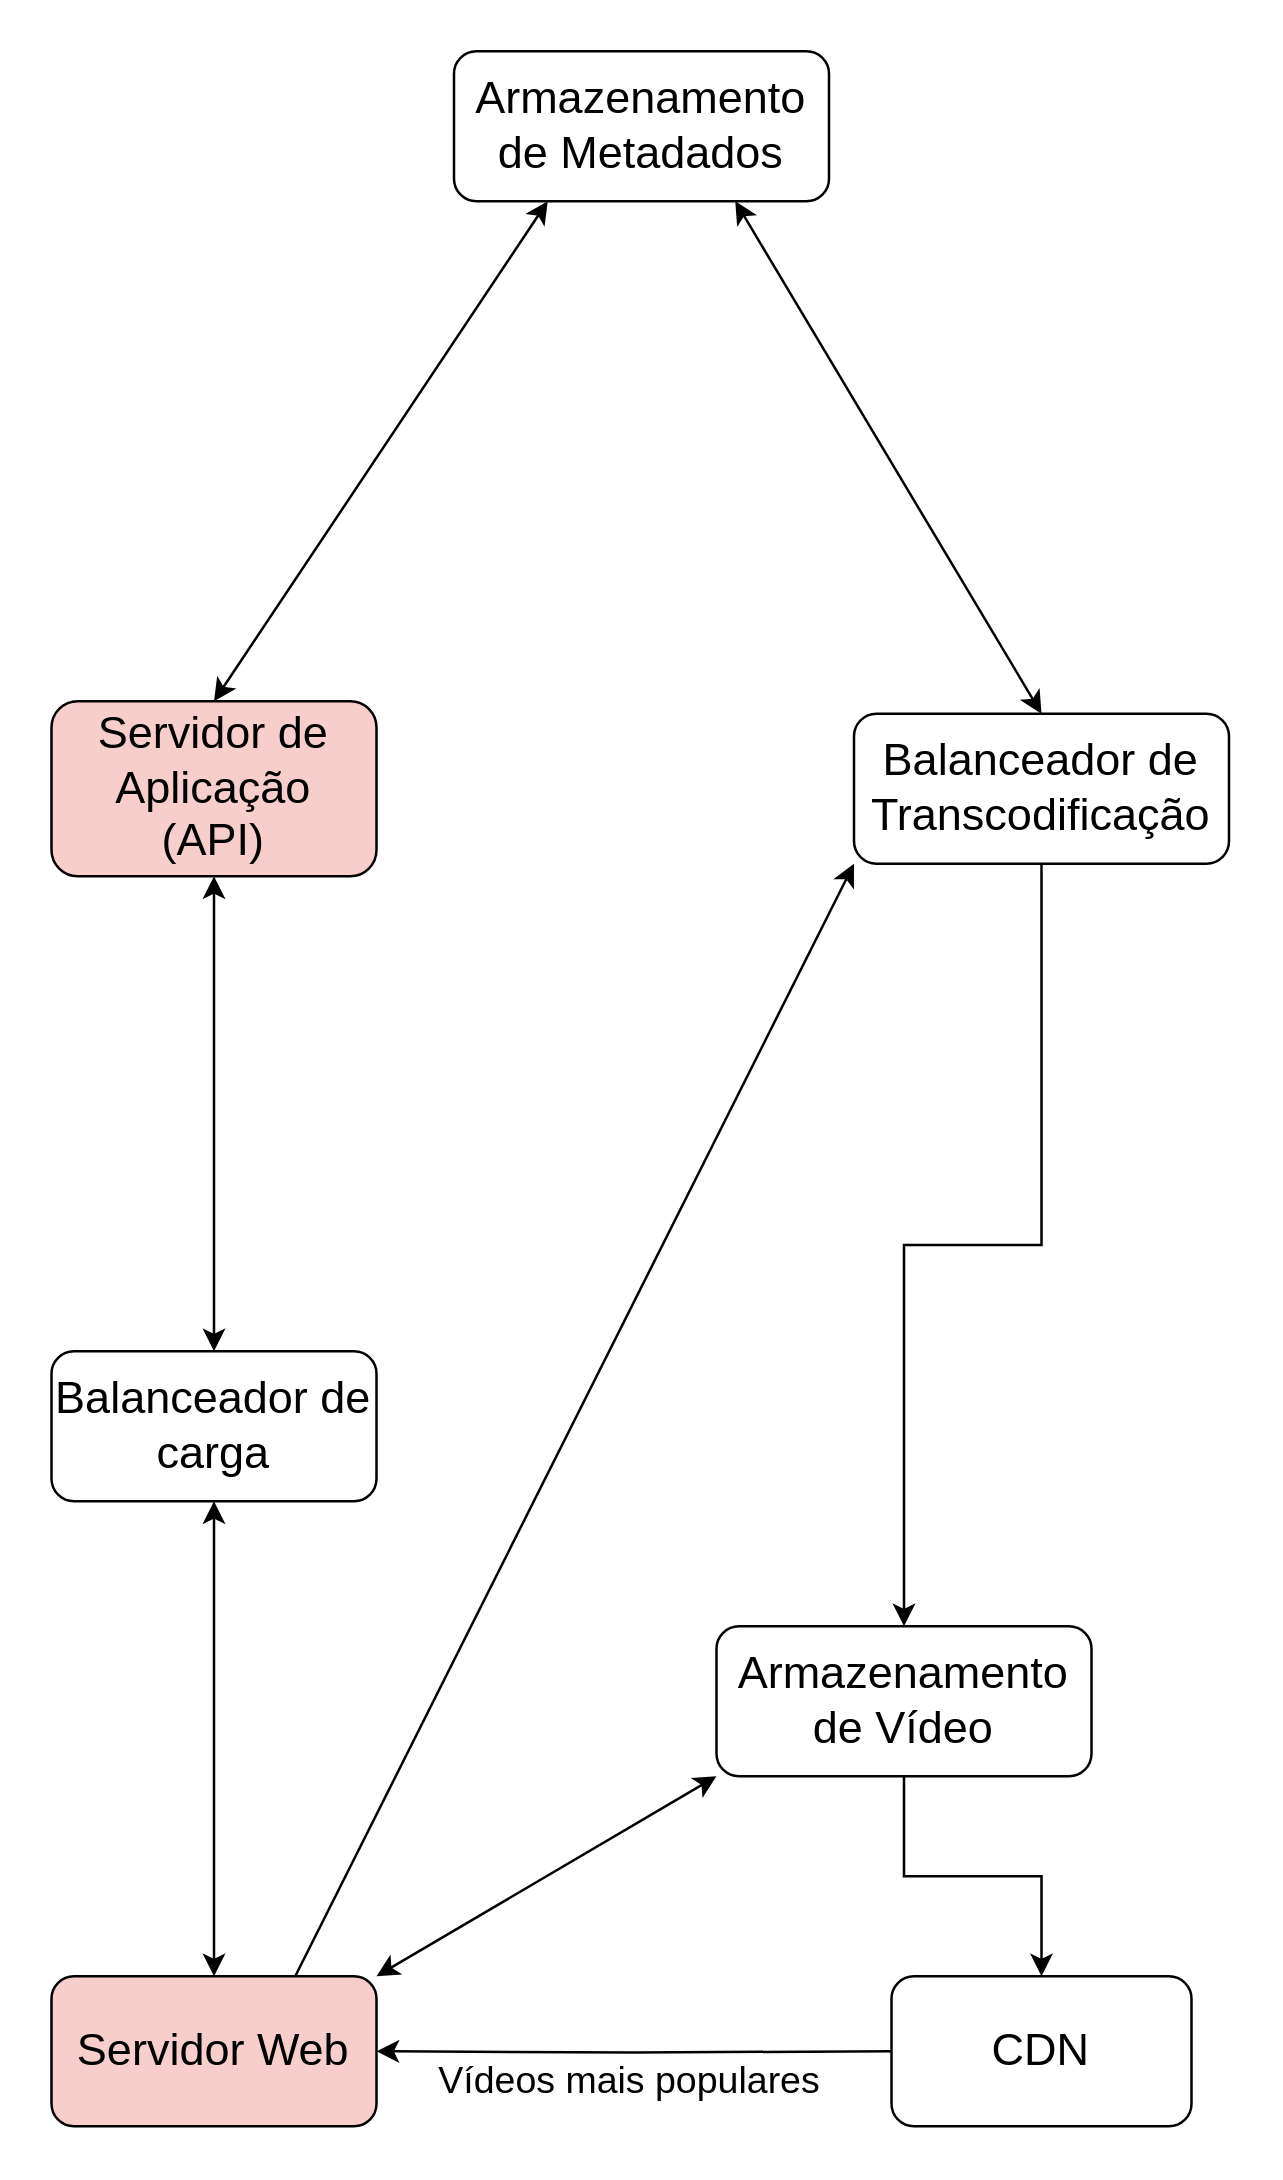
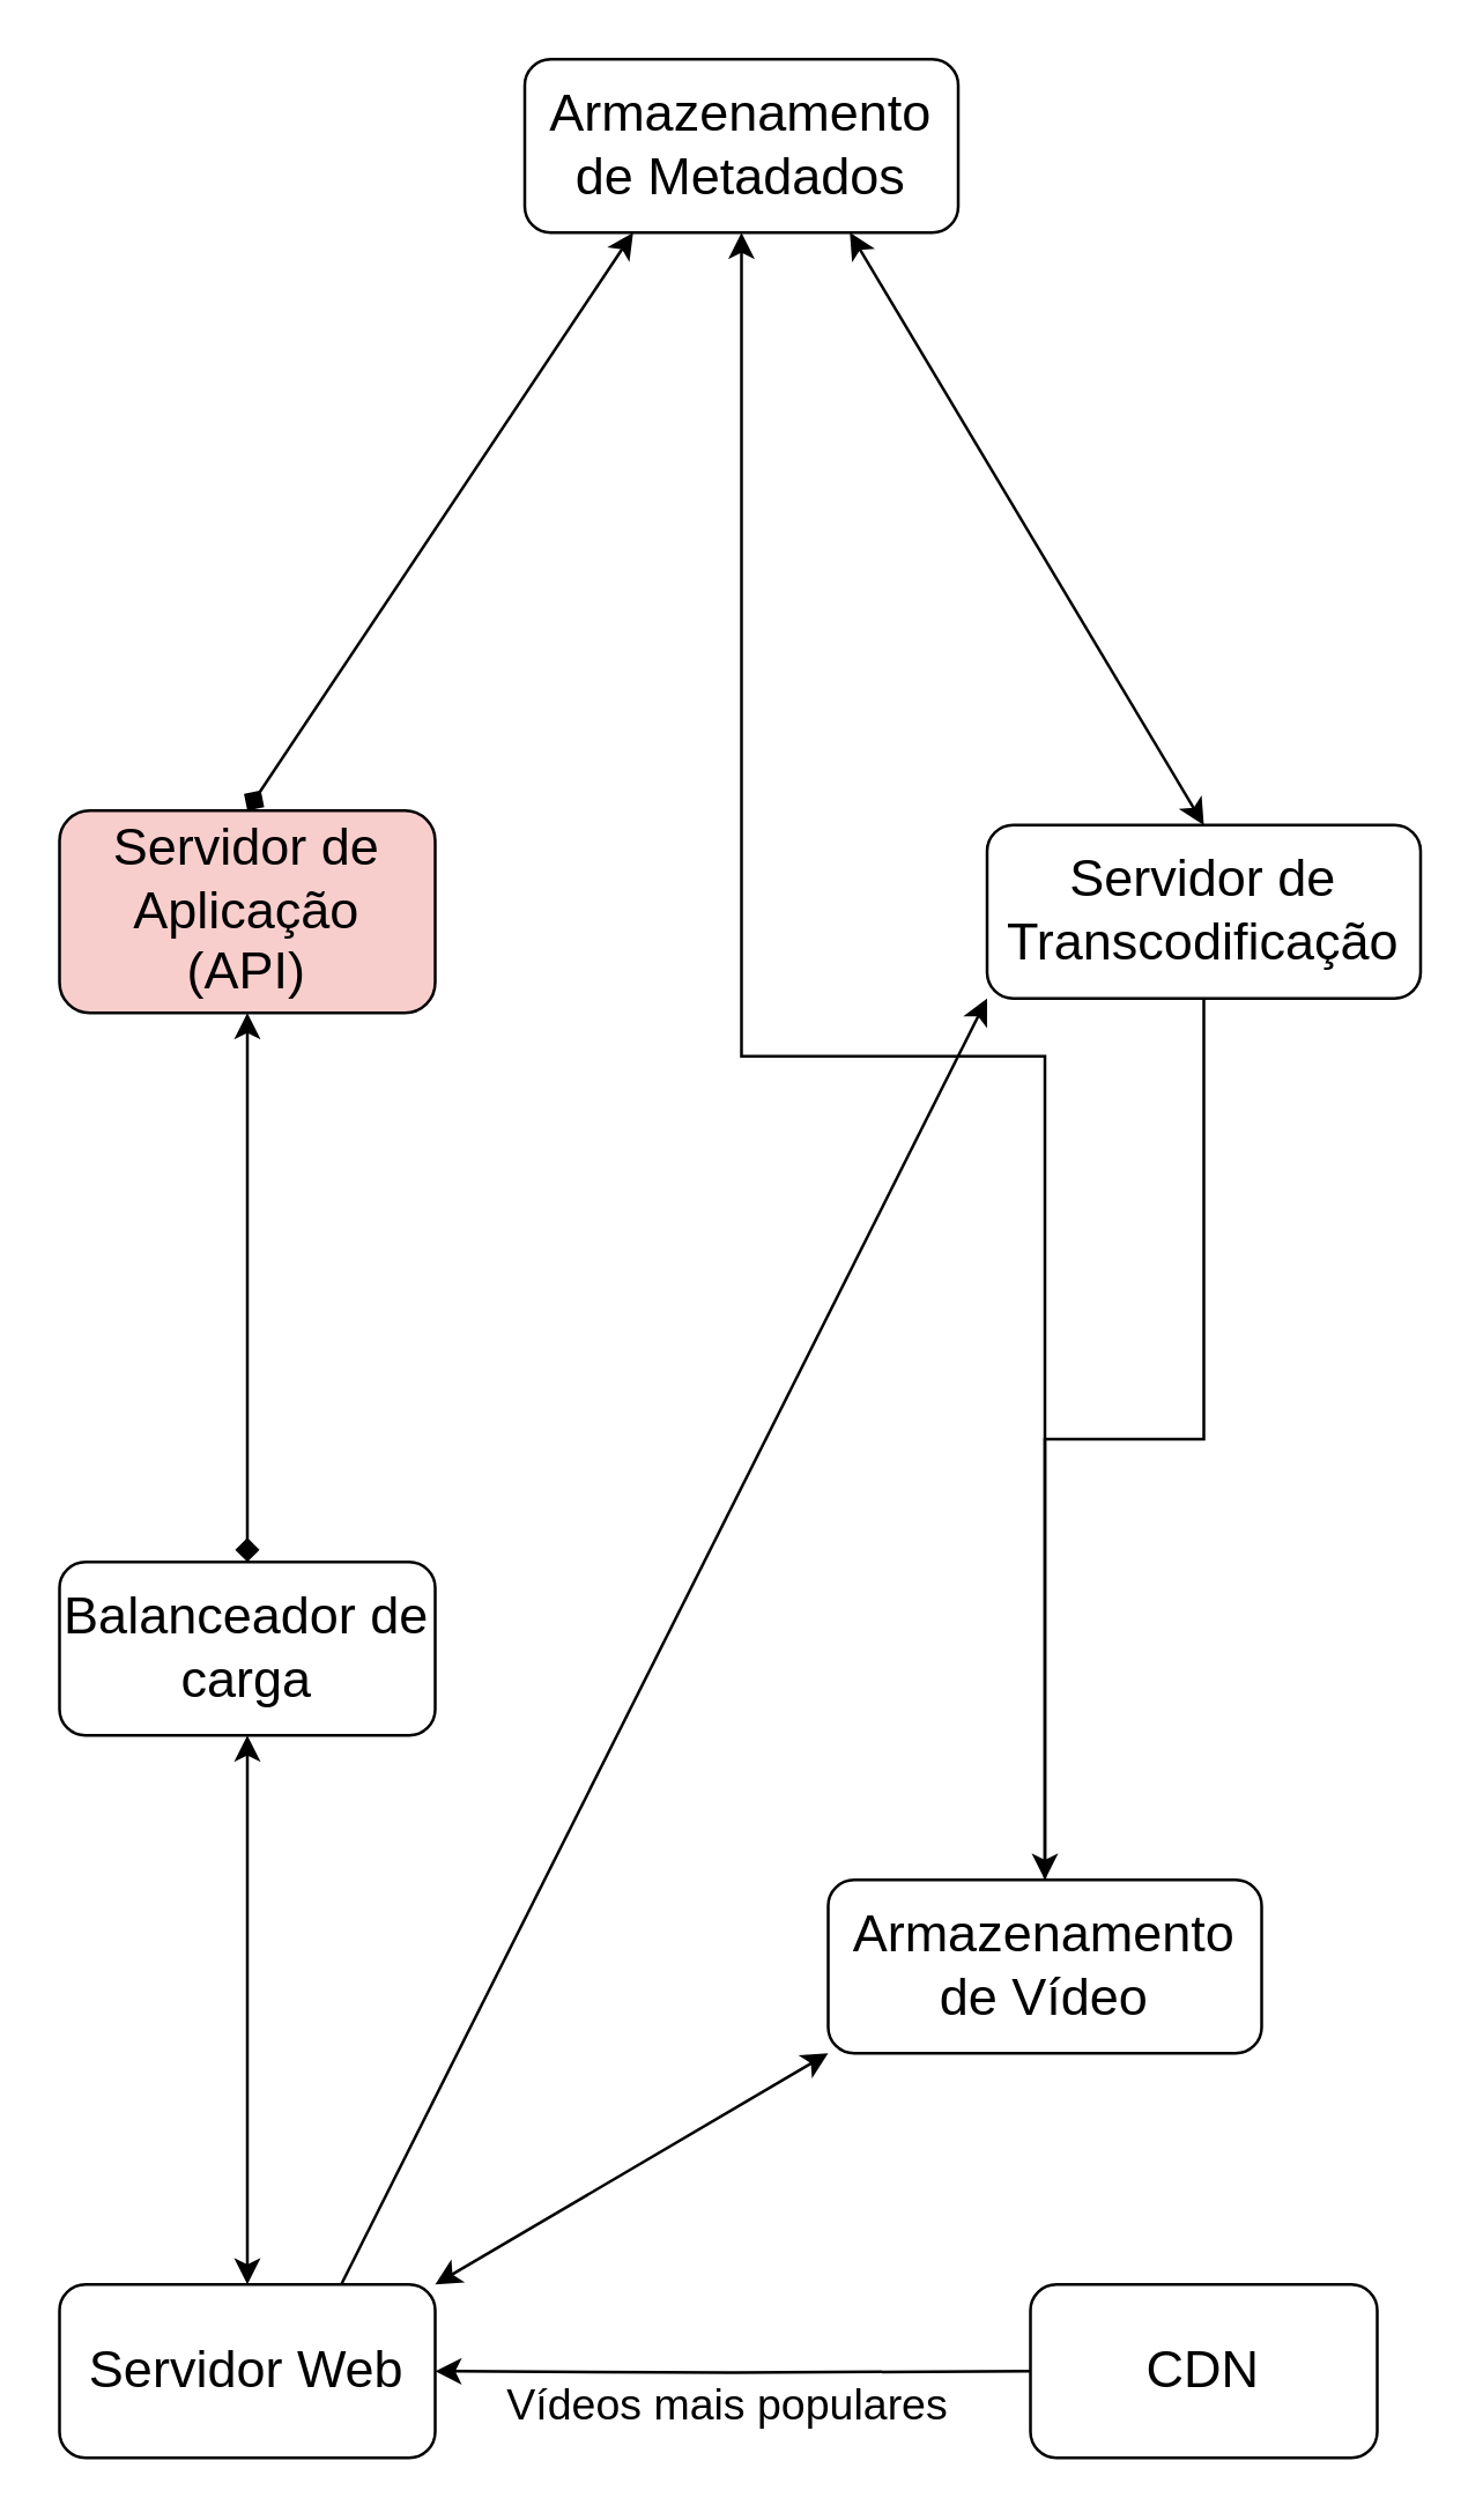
  <mxCell id="0" />
  <mxCell id="1" parent="0" />
  <mxCell id="2" style="rounded=0;orthogonalLoop=1;jettySize=auto;html=1;exitX=0.75;exitY=0;exitDx=0;exitDy=0;entryX=0;entryY=1;entryDx=0;entryDy=0;" edge="1" parent="1" source="3" target="15"><mxGeometry relative="1" as="geometry" /></mxCell>
- <mxCell id="3" value="Servidor Web" style="rounded=1;whiteSpace=wrap;html=1;fontSize=18;fillColor=#f8cecc;" vertex="1" parent="1"><mxGeometry x="20" y="790" width="130" height="60" as="geometry" /></mxCell>
+ <mxCell id="3" value="Servidor Web" style="rounded=1;whiteSpace=wrap;html=1;fontSize=18;" vertex="1" parent="1"><mxGeometry x="20" y="790" width="130" height="60" as="geometry" /></mxCell>
  <mxCell id="4" style="edgeStyle=orthogonalEdgeStyle;rounded=0;orthogonalLoop=1;jettySize=auto;html=1;startArrow=none;startFill=0;strokeWidth=1;" edge="1" parent="1" target="3"><mxGeometry relative="1" as="geometry"><mxPoint x="356" y="820" as="sourcePoint" /></mxGeometry></mxCell>
  <mxCell id="5" value="Vídeos mais populares" style="edgeLabel;html=1;align=center;verticalAlign=middle;resizable=0;points=[];fontSize=15;" vertex="1" connectable="0" parent="4"><mxGeometry x="-0.099" y="2" relative="1" as="geometry"><mxPoint x="-13" y="8" as="offset" /></mxGeometry></mxCell>
  <mxCell id="6" value="CDN" style="rounded=1;whiteSpace=wrap;html=1;fontSize=18;" vertex="1" parent="1"><mxGeometry x="356" y="790" width="120" height="60" as="geometry" /></mxCell>
- <mxCell id="7" style="edgeStyle=orthogonalEdgeStyle;rounded=0;orthogonalLoop=1;jettySize=auto;html=1;entryX=0.5;entryY=0;entryDx=0;entryDy=0;startArrow=classic;startFill=1;" edge="1" parent="1" source="8" target="13"><mxGeometry relative="1" as="geometry" /></mxCell>
+ <mxCell id="7" style="edgeStyle=orthogonalEdgeStyle;rounded=0;orthogonalLoop=1;jettySize=auto;html=1;entryX=0.5;entryY=0;entryDx=0;entryDy=0;startArrow=classic;startFill=1;endArrow=diamond;" edge="1" parent="1" source="8" target="13"><mxGeometry relative="1" as="geometry" /></mxCell>
  <mxCell id="8" value="Servidor de Aplicação&lt;br&gt;(API)" style="rounded=1;whiteSpace=wrap;html=1;fontSize=18;fillColor=#f8cecc;" vertex="1" parent="1"><mxGeometry x="20" y="280" width="130" height="70" as="geometry" /></mxCell>
  <mxCell id="9" style="rounded=0;orthogonalLoop=1;jettySize=auto;html=1;exitX=0;exitY=1;exitDx=0;exitDy=0;entryX=1;entryY=0;entryDx=0;entryDy=0;startArrow=classic;startFill=1;" edge="1" parent="1" source="11" target="3"><mxGeometry relative="1" as="geometry" /></mxCell>
- <mxCell id="10" style="edgeStyle=orthogonalEdgeStyle;rounded=0;orthogonalLoop=1;jettySize=auto;html=1;" edge="1" parent="1" source="11" target="6"><mxGeometry relative="1" as="geometry" /></mxCell>
+ <mxCell id="10" style="edgeStyle=orthogonalEdgeStyle;rounded=0;orthogonalLoop=1;jettySize=auto;html=1;" edge="1" parent="1" source="11" target="18"><mxGeometry relative="1" as="geometry" /></mxCell>
  <mxCell id="11" value="Armazenamento de Vídeo" style="rounded=1;whiteSpace=wrap;html=1;fontSize=18;" vertex="1" parent="1"><mxGeometry x="286" y="650" width="150" height="60" as="geometry" /></mxCell>
  <mxCell id="12" style="edgeStyle=orthogonalEdgeStyle;rounded=0;orthogonalLoop=1;jettySize=auto;html=1;startArrow=classic;startFill=1;" edge="1" parent="1" source="13" target="3"><mxGeometry relative="1" as="geometry" /></mxCell>
  <mxCell id="13" value="Balanceador de &lt;br&gt;carga" style="rounded=1;whiteSpace=wrap;html=1;fontSize=18;" vertex="1" parent="1"><mxGeometry x="20" y="540" width="130" height="60" as="geometry" /></mxCell>
  <mxCell id="14" style="edgeStyle=orthogonalEdgeStyle;rounded=0;orthogonalLoop=1;jettySize=auto;html=1;" edge="1" parent="1" source="15" target="11"><mxGeometry relative="1" as="geometry" /></mxCell>
- <mxCell id="15" value="Balanceador de Transcodificação" style="rounded=1;whiteSpace=wrap;html=1;fontSize=18;" vertex="1" parent="1"><mxGeometry x="341" y="285" width="150" height="60" as="geometry" /></mxCell>
+ <mxCell id="15" value="Servidor de Transcodificação" style="rounded=1;whiteSpace=wrap;html=1;fontSize=18;" vertex="1" parent="1"><mxGeometry x="341" y="285" width="150" height="60" as="geometry" /></mxCell>
  <mxCell id="16" style="rounded=0;orthogonalLoop=1;jettySize=auto;html=1;entryX=0.5;entryY=0;entryDx=0;entryDy=0;startArrow=classic;startFill=1;exitX=0.75;exitY=1;exitDx=0;exitDy=0;" edge="1" parent="1" source="18" target="15"><mxGeometry relative="1" as="geometry" /></mxCell>
- <mxCell id="17" style="rounded=0;orthogonalLoop=1;jettySize=auto;html=1;exitX=0.25;exitY=1;exitDx=0;exitDy=0;entryX=0.5;entryY=0;entryDx=0;entryDy=0;startArrow=classic;startFill=1;" edge="1" parent="1" source="18" target="8"><mxGeometry relative="1" as="geometry" /></mxCell>
+ <mxCell id="17" style="rounded=0;orthogonalLoop=1;jettySize=auto;html=1;exitX=0.25;exitY=1;exitDx=0;exitDy=0;entryX=0.5;entryY=0;entryDx=0;entryDy=0;startArrow=classic;startFill=1;endArrow=diamond;" edge="1" parent="1" source="18" target="8"><mxGeometry relative="1" as="geometry" /></mxCell>
  <mxCell id="18" value="Armazenamento de Metadados" style="rounded=1;whiteSpace=wrap;html=1;fontSize=18;" vertex="1" parent="1"><mxGeometry x="181" y="20" width="150" height="60" as="geometry" /></mxCell>
